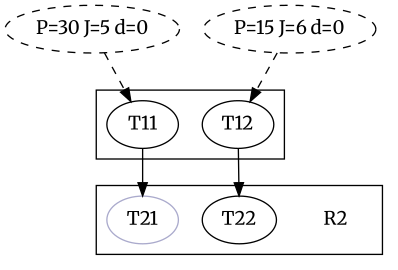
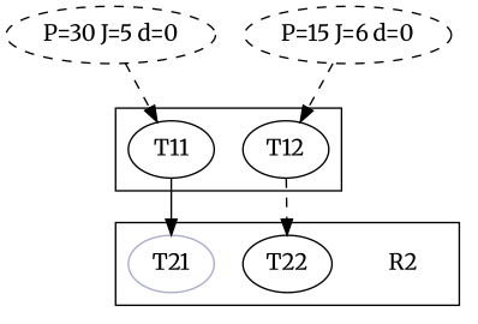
  strict digraph {
    compound=true
    fontname=Merriweather
    ordering=out
    rankdir=TB
    remincross=true
    node [fontname=Merriweather]
    edge [constraint=True fontname=Merriweather]
    n1 [label=T11]
    n2 [label=T12]
    R2 [color="#aaaacc" shape=none]
    n4 [label=T22]
    n5 [color="#aaaacc" label=T21]
    "P=30 J=5 d=0" [style=dashed]
    "P=15 J=6 d=0" [style=dashed]
    subgraph cluster_1 {
      n1
      n2
    }
    subgraph cluster_2 {
      R2
      n4
      n5
    }
    n1 -> n5
-   n2 -> n4
+   n2 -> n4 [style=dashed]
    "P=30 J=5 d=0" -> n1 [style=dashed]
    "P=15 J=6 d=0" -> n2 [style=dashed]
  }
